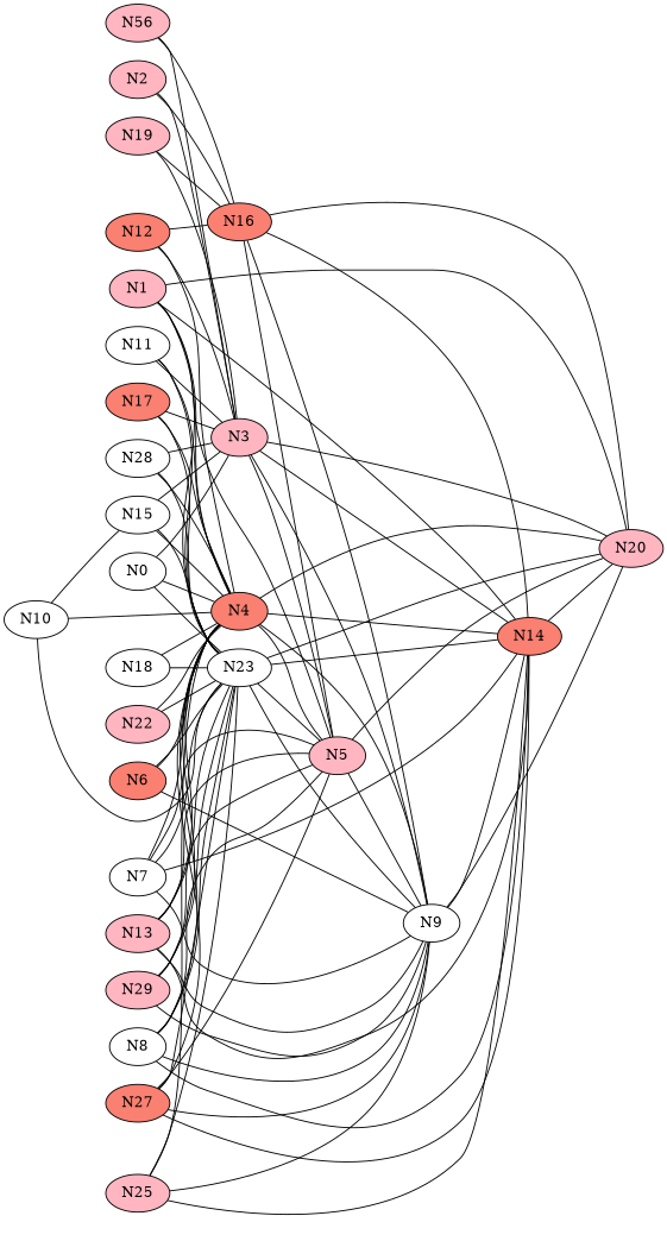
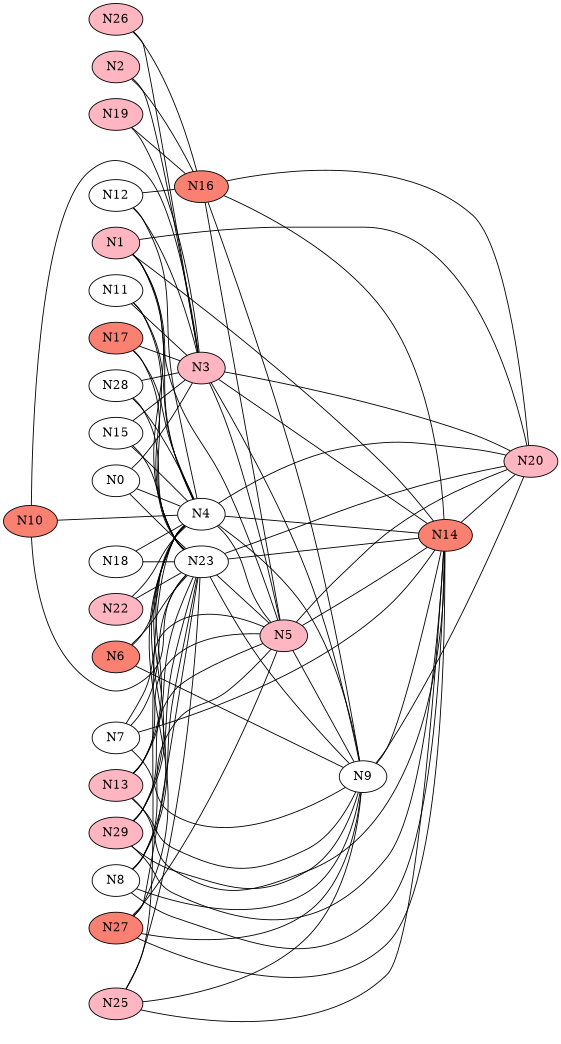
  graph {
    rankdir=LR
    node [fillcolor=lightpink style=filled]
    edge [weight=79]
    N5
    N23 [fillcolor=white]
    N20
    N9 [fillcolor=white]
    N14 [fillcolor=salmon]
    N3
-   N4 [fillcolor=salmon]
+   N4 [fillcolor=white]
    N2
    N16 [fillcolor=salmon]
-   N10 [fillcolor=white]
+   N10 [fillcolor=salmon]
    N1
    N13
    N15 [fillcolor=white]
    N0 [fillcolor=white]
    N22
    N11 [fillcolor=white]
    N6 [fillcolor=salmon]
    N19
    N29
    N8 [fillcolor=white]
    N25
-   N12 [fillcolor=salmon]
+   N12 [fillcolor=white]
    N27 [fillcolor=salmon]
    N7 [fillcolor=white]
-   N26 [label=N56]
+   N26
    N18 [fillcolor=white]
    N17 [fillcolor=salmon]
    N28 [fillcolor=white]
    N5 -- N20 [weight=29]
    N5 -- N9
+   N5 -- N14 [weight=44]
    N23 -- N5 [weight=61]
    N23 -- N20 [weight=42]
    N23 -- N9 [weight=31]
    N23 -- N14 [weight=11]
    N9 -- N20 [weight=58]
    N9 -- N14 [weight=9]
    N14 -- N20
    N3 -- N5 [weight=30]
    N3 -- N20 [weight=49]
    N3 -- N9 [weight=11]
    N3 -- N14 [weight=77]
    N4 -- N5 [weight=2]
    N4 -- N20 [weight=15]
    N4 -- N9 [weight=9]
    N4 -- N14 [weight=67]
    N2 -- N3 [weight=70]
    N2 -- N16 [weight=15]
    N16 -- N5 [weight=12]
    N16 -- N20 [weight=3]
    N16 -- N9 [weight=28]
    N16 -- N14 [weight=55]
    N10 -- N23 [weight=35]
-   N10 -- N15 [weight=6]
+   N10 -- N3 [weight=6]
    N10 -- N4 [weight=74]
    N1 -- N5 [weight=50]
    N1 -- N23 [weight=76]
    N1 -- N20 [weight=82]
    N1 -- N14 [weight=66]
    N1 -- N4 [weight=26]
    N13 -- N5 [weight=57]
    N13 -- N23 [weight=78]
    N13 -- N9 [weight=5]
    N13 -- N14 [weight=40]
    N13 -- N4 [weight=11]
    N15 -- N23 [weight=20]
    N15 -- N3 [weight=8]
    N15 -- N4 [weight=8]
    N0 -- N23 [weight=34]
    N0 -- N3 [weight=59]
    N0 -- N4 [weight=46]
    N22 -- N23 [weight=82]
    N22 -- N4 [weight=64]
    N11 -- N23 [weight=42]
    N11 -- N3 [weight=21]
    N11 -- N4 [weight=76]
    N6 -- N23 [weight=76]
    N6 -- N9
    N6 -- N4 [weight=56]
    N19 -- N3 [weight=54]
    N19 -- N16 [weight=74]
    N29 -- N5 [weight=7]
    N29 -- N23 [weight=94]
    N29 -- N9 [weight=70]
+   N29 -- N14 [weight=68]
    N29 -- N4 [weight=25]
    N8 -- N5 [weight=16]
    N8 -- N23 [weight=29]
    N8 -- N9 [weight=55]
    N8 -- N14 [weight=37]
    N8 -- N4 [weight=91]
    N25 -- N23 [weight=24]
    N25 -- N9
    N25 -- N14 [weight=6]
    N25 -- N4 [weight=13]
    N12 -- N3 [weight=41]
    N12 -- N4 [weight=58]
    N12 -- N16 [weight=84]
    N27 -- N5 [weight=67]
    N27 -- N23 [weight=99]
    N27 -- N9 [weight=53]
    N27 -- N14 [weight=14]
    N27 -- N4 [weight=26]
    N7 -- N5 [weight=85]
    N7 -- N23 [weight=24]
    N7 -- N9 [weight=5]
    N7 -- N14 [weight=37]
-   N7 -- N4 [weight=62]
    N26 -- N3 [weight=26]
    N26 -- N16 [weight=45]
    N18 -- N23 [weight=30]
    N18 -- N4
    N17 -- N23 [weight=25]
    N17 -- N3 [weight=94]
    N17 -- N4 [weight=37]
    N28 -- N23 [weight=16]
    N28 -- N3 [weight=58]
    N28 -- N4 [weight=51]
  }
